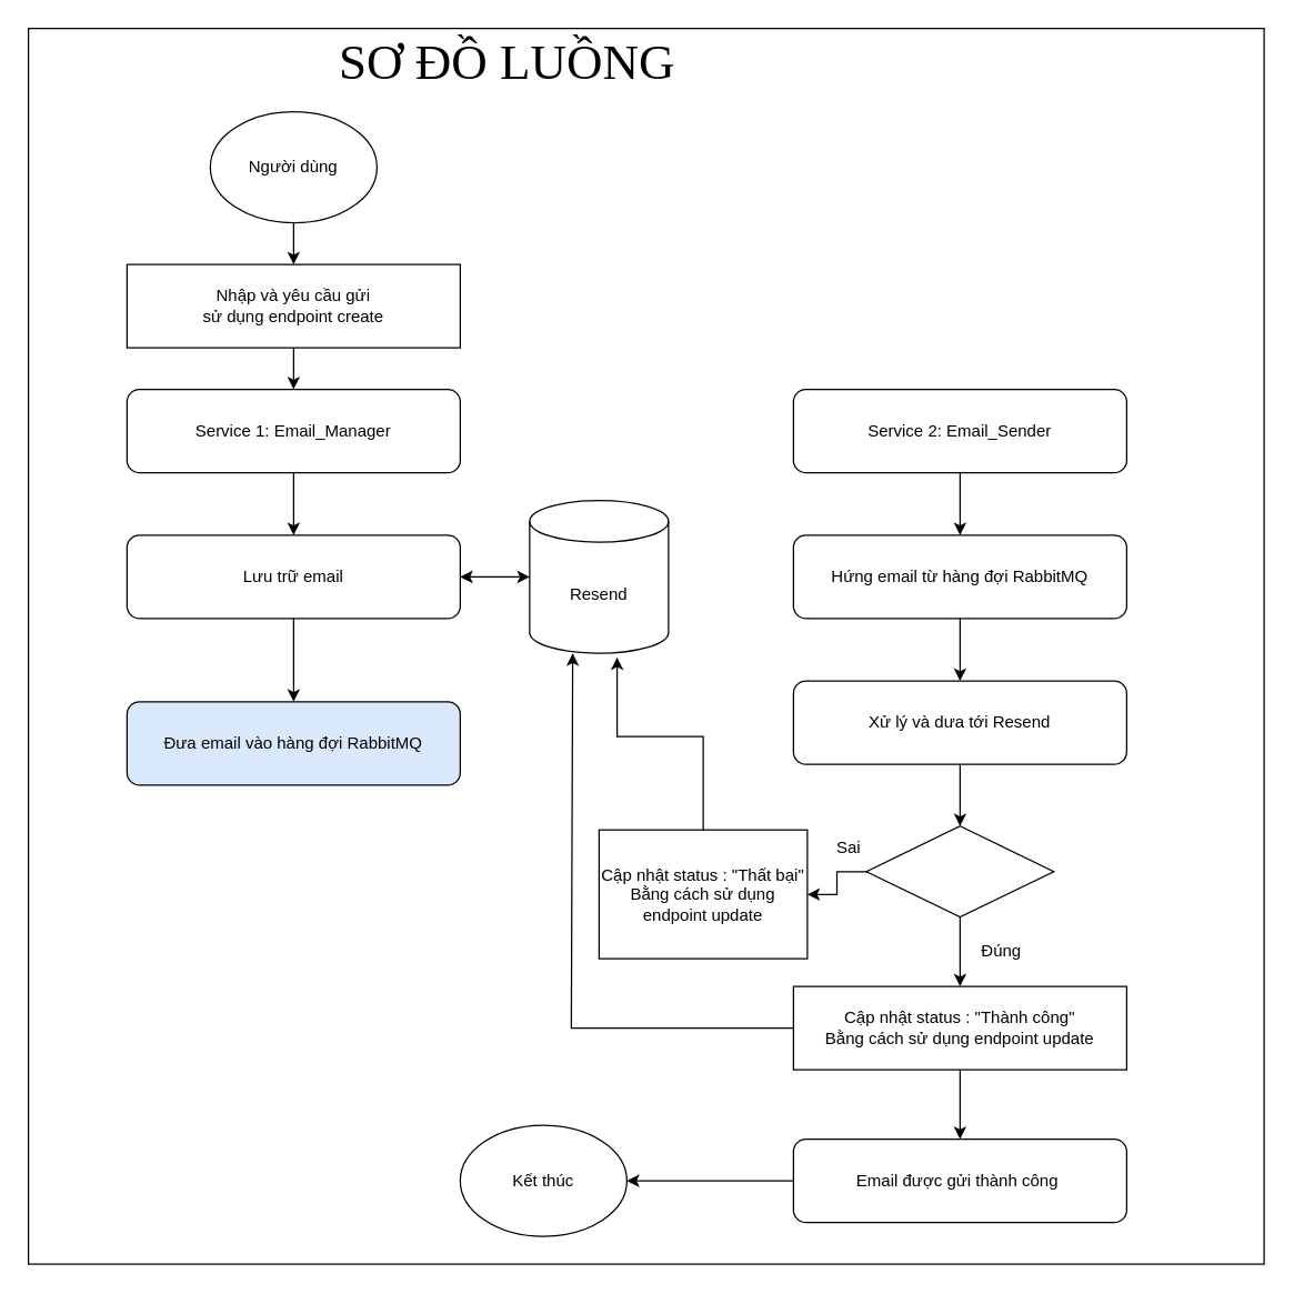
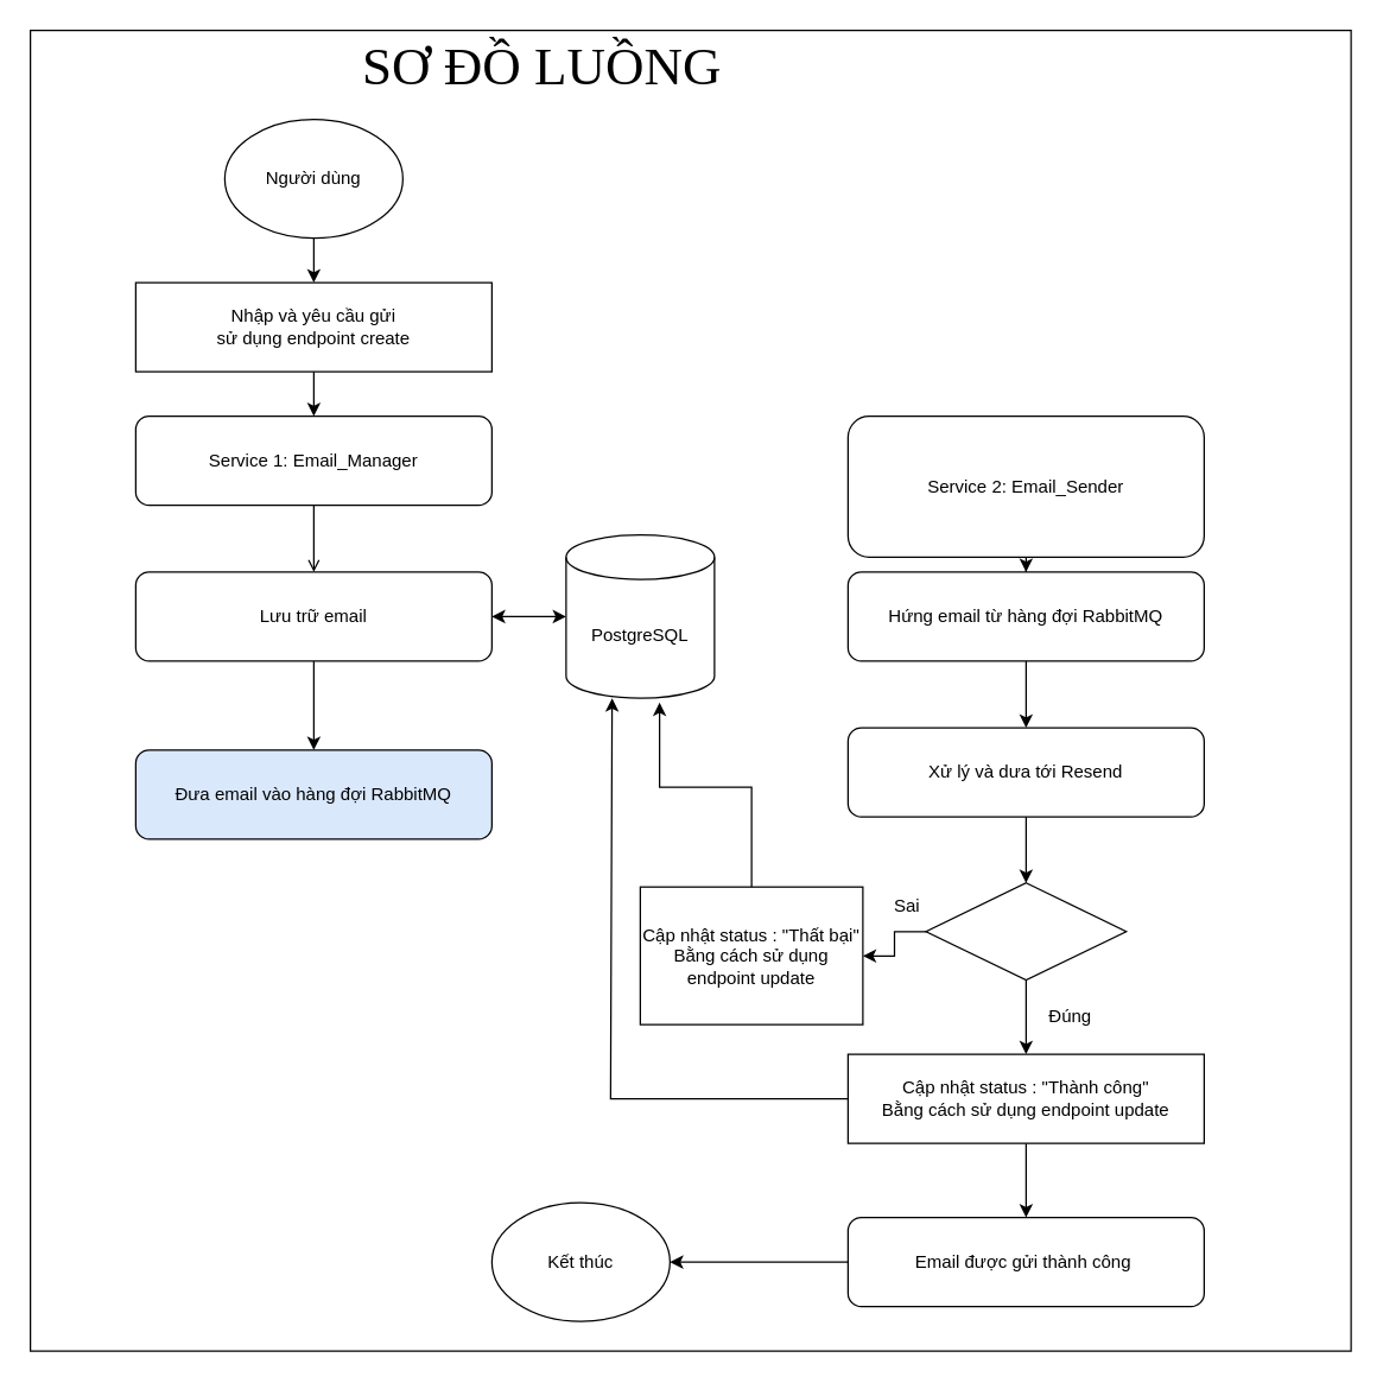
  <mxCell id="0" />
  <mxCell id="1" parent="0" />
  <mxCell id="2" value="" style="whiteSpace=wrap;html=1;aspect=fixed;" vertex="1" parent="1"><mxGeometry x="20" y="20" width="890" height="890" as="geometry" /></mxCell>
  <mxCell id="3" value="Nhập và yêu cầu gửi&lt;div&gt;sử dụng endpoint create&lt;/div&gt;" style="rounded=0;whiteSpace=wrap;html=1;" vertex="1" parent="1"><mxGeometry x="91" y="190" width="240" height="60" as="geometry" /></mxCell>
- <mxCell id="4" value="Resend" style="shape=cylinder3;whiteSpace=wrap;html=1;boundedLbl=1;backgroundOutline=1;size=15;" vertex="1" parent="1"><mxGeometry x="381" y="360" width="100" height="110" as="geometry" /></mxCell>
+ <mxCell id="4" value="PostgreSQL" style="shape=cylinder3;whiteSpace=wrap;html=1;boundedLbl=1;backgroundOutline=1;size=15;" vertex="1" parent="1"><mxGeometry x="381" y="360" width="100" height="110" as="geometry" /></mxCell>
  <mxCell id="5" value="Người dùng" style="ellipse;whiteSpace=wrap;html=1;" vertex="1" parent="1"><mxGeometry x="151" y="80" width="120" height="80" as="geometry" /></mxCell>
  <mxCell id="6" value="Lưu trữ email" style="rounded=1;whiteSpace=wrap;html=1;" vertex="1" parent="1"><mxGeometry x="91" y="385" width="240" height="60" as="geometry" /></mxCell>
  <mxCell id="7" value="" style="endArrow=classic;startArrow=classic;html=1;rounded=0;exitX=1;exitY=0.5;exitDx=0;exitDy=0;" edge="1" parent="1" source="6"><mxGeometry width="50" height="50" relative="1" as="geometry"><mxPoint x="361" y="445" as="sourcePoint" /><mxPoint x="381" y="415" as="targetPoint" /></mxGeometry></mxCell>
  <mxCell id="8" value="" style="endArrow=classic;html=1;rounded=0;entryX=0.5;entryY=0;entryDx=0;entryDy=0;exitX=0.5;exitY=1;exitDx=0;exitDy=0;" edge="1" parent="1" source="5" target="3"><mxGeometry width="50" height="50" relative="1" as="geometry"><mxPoint x="201" y="120" as="sourcePoint" /><mxPoint x="251" y="70" as="targetPoint" /></mxGeometry></mxCell>
  <mxCell id="9" value="Đưa email vào hàng đợi RabbitMQ" style="rounded=1;whiteSpace=wrap;html=1;fillColor=#dae8fc;" vertex="1" parent="1"><mxGeometry x="91" y="505" width="240" height="60" as="geometry" /></mxCell>
  <mxCell id="10" value="" style="endArrow=classic;html=1;rounded=0;exitX=0.5;exitY=1;exitDx=0;exitDy=0;entryX=0.5;entryY=0;entryDx=0;entryDy=0;" edge="1" parent="1" source="6" target="9"><mxGeometry width="50" height="50" relative="1" as="geometry"><mxPoint x="431" y="535" as="sourcePoint" /><mxPoint x="481" y="485" as="targetPoint" /></mxGeometry></mxCell>
  <mxCell id="11" value="Service 1: Email_Manager" style="rounded=1;whiteSpace=wrap;html=1;" vertex="1" parent="1"><mxGeometry x="91" y="280" width="240" height="60" as="geometry" /></mxCell>
  <mxCell id="12" value="" style="endArrow=classic;html=1;rounded=0;exitX=0.5;exitY=1;exitDx=0;exitDy=0;" edge="1" parent="1" source="3" target="11"><mxGeometry width="50" height="50" relative="1" as="geometry"><mxPoint x="431" y="440" as="sourcePoint" /><mxPoint x="481" y="390" as="targetPoint" /></mxGeometry></mxCell>
- <mxCell id="13" value="" style="endArrow=classic;html=1;rounded=0;exitX=0.5;exitY=1;exitDx=0;exitDy=0;entryX=0.5;entryY=0;entryDx=0;entryDy=0;" edge="1" parent="1" source="11" target="6"><mxGeometry width="50" height="50" relative="1" as="geometry"><mxPoint x="431" y="440" as="sourcePoint" /><mxPoint x="481" y="390" as="targetPoint" /></mxGeometry></mxCell>
+ <mxCell id="13" value="" style="endArrow=open;html=1;rounded=0;exitX=0.5;exitY=1;exitDx=0;exitDy=0;entryX=0.5;entryY=0;entryDx=0;entryDy=0;" edge="1" parent="1" source="11" target="6"><mxGeometry width="50" height="50" relative="1" as="geometry"><mxPoint x="431" y="440" as="sourcePoint" /><mxPoint x="481" y="390" as="targetPoint" /></mxGeometry></mxCell>
  <mxCell id="14" value="" style="edgeStyle=orthogonalEdgeStyle;rounded=0;orthogonalLoop=1;jettySize=auto;html=1;" edge="1" parent="1" source="15" target="17"><mxGeometry relative="1" as="geometry" /></mxCell>
- <mxCell id="15" value="Service 2: Email_Sender" style="rounded=1;whiteSpace=wrap;html=1;" vertex="1" parent="1"><mxGeometry x="571" y="280" width="240" height="60" as="geometry" /></mxCell>
+ <mxCell id="15" value="Service 2: Email_Sender" style="rounded=1;whiteSpace=wrap;html=1;" vertex="1" parent="1"><mxGeometry x="571" y="280" width="240" height="95" as="geometry" /></mxCell>
  <mxCell id="16" value="" style="edgeStyle=orthogonalEdgeStyle;rounded=0;orthogonalLoop=1;jettySize=auto;html=1;" edge="1" parent="1" source="17" target="18"><mxGeometry relative="1" as="geometry" /></mxCell>
  <mxCell id="17" value="Hứng email từ hàng đợi RabbitMQ" style="rounded=1;whiteSpace=wrap;html=1;" vertex="1" parent="1"><mxGeometry x="571" y="385" width="240" height="60" as="geometry" /></mxCell>
  <mxCell id="18" value="Xử lý và dưa tới Resend" style="rounded=1;whiteSpace=wrap;html=1;" vertex="1" parent="1"><mxGeometry x="571" y="490" width="240" height="60" as="geometry" /></mxCell>
  <mxCell id="19" value="" style="edgeStyle=orthogonalEdgeStyle;rounded=0;orthogonalLoop=1;jettySize=auto;html=1;" edge="1" parent="1" source="21" target="24"><mxGeometry relative="1" as="geometry" /></mxCell>
  <mxCell id="20" value="" style="edgeStyle=orthogonalEdgeStyle;rounded=0;orthogonalLoop=1;jettySize=auto;html=1;" edge="1" parent="1" source="21" target="26"><mxGeometry relative="1" as="geometry" /></mxCell>
  <mxCell id="21" value="" style="rhombus;whiteSpace=wrap;html=1;" vertex="1" parent="1"><mxGeometry x="623.5" y="594.5" width="135" height="65.5" as="geometry" /></mxCell>
  <mxCell id="22" value="" style="endArrow=classic;html=1;rounded=0;exitX=0.5;exitY=1;exitDx=0;exitDy=0;entryX=0.5;entryY=0;entryDx=0;entryDy=0;" edge="1" parent="1" source="18" target="21"><mxGeometry width="50" height="50" relative="1" as="geometry"><mxPoint x="691" y="590" as="sourcePoint" /><mxPoint x="481" y="390" as="targetPoint" /></mxGeometry></mxCell>
  <mxCell id="23" value="" style="edgeStyle=orthogonalEdgeStyle;rounded=0;orthogonalLoop=1;jettySize=auto;html=1;" edge="1" parent="1" source="24" target="30"><mxGeometry relative="1" as="geometry" /></mxCell>
  <mxCell id="24" value="Cập nhật status : &quot;Thành công&quot;&lt;br&gt;Bằng cách sử dụng endpoint update" style="rounded=0;whiteSpace=wrap;html=1;" vertex="1" parent="1"><mxGeometry x="571" y="710" width="240" height="60" as="geometry" /></mxCell>
  <mxCell id="25" value="Đúng" style="text;html=1;align=center;verticalAlign=middle;whiteSpace=wrap;rounded=0;" vertex="1" parent="1"><mxGeometry x="691" y="670" width="60" height="30" as="geometry" /></mxCell>
  <mxCell id="26" value="Cập nhật status : &quot;Thất bại&quot;&lt;br&gt;Bằng cách sử dụng endpoint update" style="rounded=0;whiteSpace=wrap;html=1;" vertex="1" parent="1"><mxGeometry x="431" y="597.25" width="150" height="92.75" as="geometry" /></mxCell>
  <mxCell id="27" value="Sai" style="text;html=1;align=center;verticalAlign=middle;whiteSpace=wrap;rounded=0;" vertex="1" parent="1"><mxGeometry x="581" y="595" width="60" height="30" as="geometry" /></mxCell>
  <mxCell id="28" value="Kết thúc" style="ellipse;whiteSpace=wrap;html=1;" vertex="1" parent="1"><mxGeometry x="331" y="810" width="120" height="80" as="geometry" /></mxCell>
  <mxCell id="29" value="" style="edgeStyle=orthogonalEdgeStyle;rounded=0;orthogonalLoop=1;jettySize=auto;html=1;" edge="1" parent="1" source="30" target="28"><mxGeometry relative="1" as="geometry" /></mxCell>
  <mxCell id="30" value="Email được gửi thành công&amp;nbsp;" style="rounded=1;whiteSpace=wrap;html=1;" vertex="1" parent="1"><mxGeometry x="571" y="820" width="240" height="60" as="geometry" /></mxCell>
  <mxCell id="31" value="" style="endArrow=classic;html=1;rounded=0;exitX=0;exitY=0.5;exitDx=0;exitDy=0;entryX=0.31;entryY=1;entryDx=0;entryDy=0;entryPerimeter=0;" edge="1" parent="1" source="24" target="4"><mxGeometry width="50" height="50" relative="1" as="geometry"><mxPoint x="431" y="640" as="sourcePoint" /><mxPoint x="481" y="590" as="targetPoint" /><Array as="points"><mxPoint x="411" y="740" /></Array></mxGeometry></mxCell>
  <mxCell id="32" value="" style="endArrow=classic;html=1;rounded=0;exitX=0.5;exitY=0;exitDx=0;exitDy=0;entryX=0.63;entryY=1.027;entryDx=0;entryDy=0;entryPerimeter=0;" edge="1" parent="1" source="26" target="4"><mxGeometry width="50" height="50" relative="1" as="geometry"><mxPoint x="431" y="640" as="sourcePoint" /><mxPoint x="481" y="590" as="targetPoint" /><Array as="points"><mxPoint x="506" y="530" /><mxPoint x="444" y="530" /></Array></mxGeometry></mxCell>
  <mxCell id="33" value="&lt;span style=&quot;font-size: 36px;&quot;&gt;&lt;font face=&quot;Times New Roman&quot;&gt;SƠ ĐỒ LUỒNG&lt;/font&gt;&lt;/span&gt;" style="text;html=1;align=center;verticalAlign=middle;whiteSpace=wrap;rounded=0;" vertex="1" parent="1"><mxGeometry x="150" y="30" width="430" height="30" as="geometry" /></mxCell>
